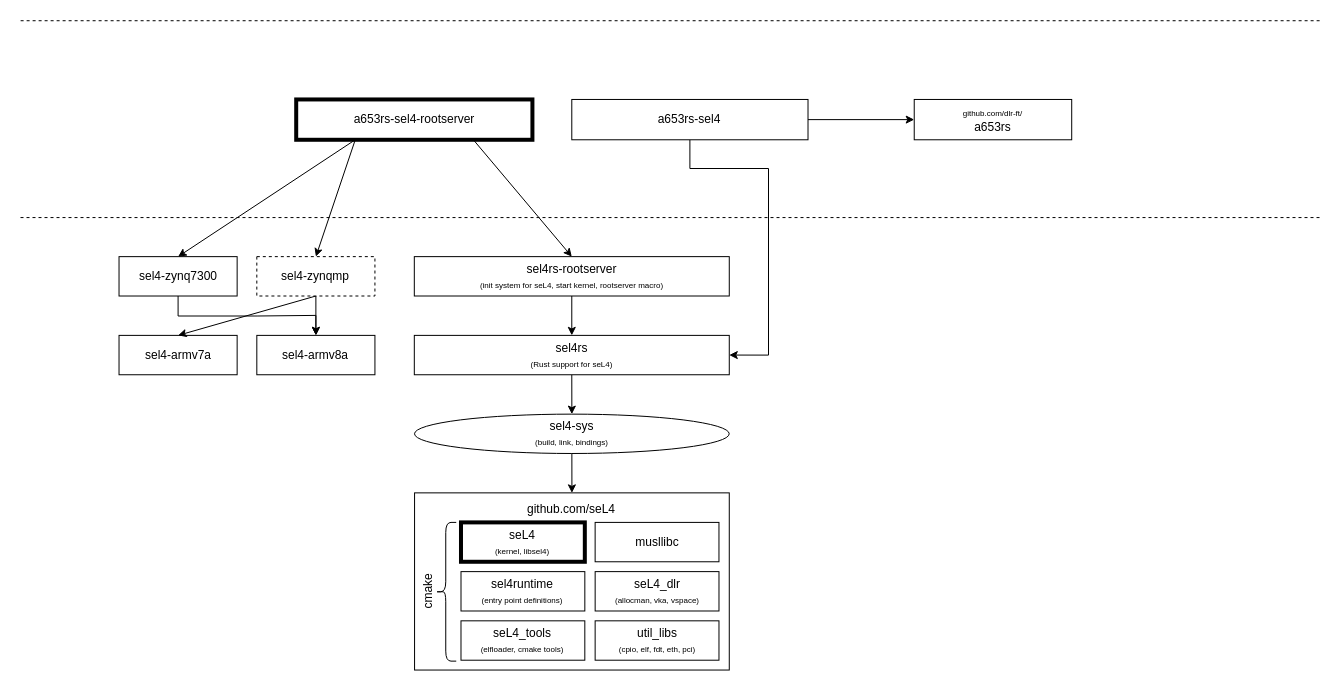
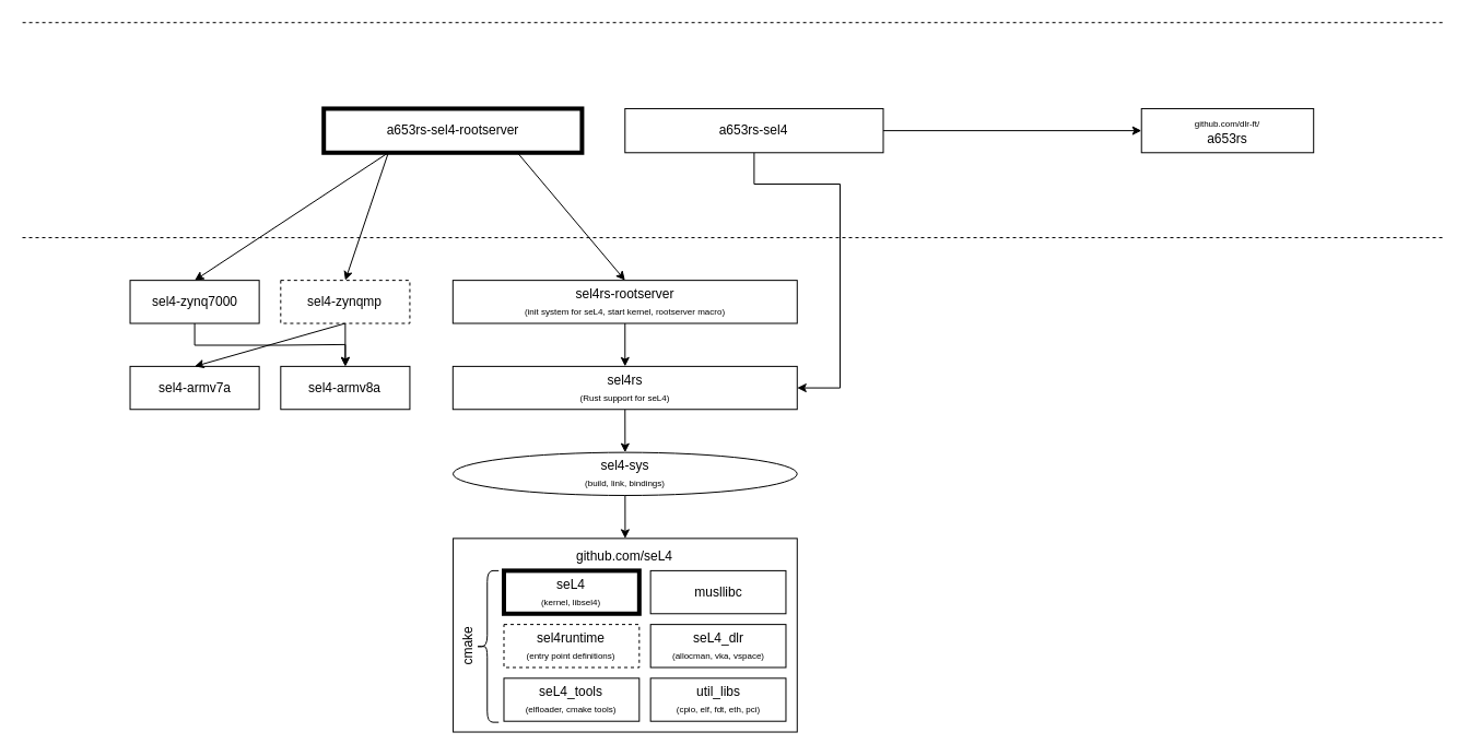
  <mxCell id="0" />
  <mxCell id="1" parent="0" />
  <mxCell id="2" style="edgeStyle=orthogonalEdgeStyle;rounded=0;orthogonalLoop=1;jettySize=auto;html=1;exitX=0.5;exitY=1;exitDx=0;exitDy=0;entryX=0.5;entryY=0;entryDx=0;entryDy=0;" edge="1" parent="1" source="3" target="16"><mxGeometry relative="1" as="geometry"><mxPoint x="532.16" y="482.528" as="targetPoint" /></mxGeometry></mxCell>
  <mxCell id="3" value="sel4-sys&lt;br&gt;&lt;font style=&quot;font-size: 8px;&quot;&gt;(build, link, bindings)&lt;/font&gt;" style="ellipse;whiteSpace=wrap;html=1;" vertex="1" parent="1"><mxGeometry x="414" y="413.63" width="314.72" height="39.37" as="geometry" /></mxCell>
  <mxCell id="4" style="edgeStyle=orthogonalEdgeStyle;rounded=0;orthogonalLoop=1;jettySize=auto;html=1;exitX=0.5;exitY=1;exitDx=0;exitDy=0;entryX=0.5;entryY=0;entryDx=0;entryDy=0;" edge="1" parent="1" source="5" target="26"><mxGeometry relative="1" as="geometry" /></mxCell>
  <mxCell id="5" value="sel4rs-rootserver&lt;br&gt;&lt;font style=&quot;font-size: 8px;&quot;&gt;(init system for seL4, start kernel, rootserver macro)&lt;/font&gt;" style="rounded=0;whiteSpace=wrap;html=1;" vertex="1" parent="1"><mxGeometry x="413.81" y="256.13" width="314.96" height="39.37" as="geometry" /></mxCell>
  <mxCell id="6" style="edgeStyle=orthogonalEdgeStyle;rounded=0;orthogonalLoop=1;jettySize=auto;html=1;exitX=0.5;exitY=1;exitDx=0;exitDy=0;" edge="1" parent="1" source="7" target="12"><mxGeometry relative="1" as="geometry" /></mxCell>
- <mxCell id="7" value="sel4-zynq7300" style="rounded=0;whiteSpace=wrap;html=1;" vertex="1" parent="1"><mxGeometry x="118.53" y="256.14" width="118.11" height="39.37" as="geometry" /></mxCell>
+ <mxCell id="7" value="sel4-zynq7000" style="rounded=0;whiteSpace=wrap;html=1;" vertex="1" parent="1"><mxGeometry x="118.53" y="256.14" width="118.11" height="39.37" as="geometry" /></mxCell>
  <mxCell id="8" value="sel4-armv7a" style="rounded=0;whiteSpace=wrap;html=1;" vertex="1" parent="1"><mxGeometry x="118.53" y="334.88" width="118.11" height="39.37" as="geometry" /></mxCell>
  <mxCell id="9" style="edgeStyle=orthogonalEdgeStyle;rounded=0;orthogonalLoop=1;jettySize=auto;html=1;exitX=0.5;exitY=1;exitDx=0;exitDy=0;entryX=0.5;entryY=0;entryDx=0;entryDy=0;" edge="1" parent="1" source="11" target="12"><mxGeometry relative="1" as="geometry" /></mxCell>
  <mxCell id="10" style="rounded=0;orthogonalLoop=1;jettySize=auto;html=1;exitX=0.5;exitY=1;exitDx=0;exitDy=0;entryX=0.5;entryY=0;entryDx=0;entryDy=0;" edge="1" parent="1" source="11" target="8"><mxGeometry relative="1" as="geometry" /></mxCell>
  <mxCell id="11" value="sel4-zynqmp" style="rounded=0;whiteSpace=wrap;html=1;dashed=1;" vertex="1" parent="1"><mxGeometry x="256.32" y="256.13" width="118.11" height="39.37" as="geometry" /></mxCell>
  <mxCell id="12" value="sel4-armv8a" style="rounded=0;whiteSpace=wrap;html=1;" vertex="1" parent="1"><mxGeometry x="256.32" y="334.88" width="118.11" height="39.37" as="geometry" /></mxCell>
  <mxCell id="13" value="" style="endArrow=none;dashed=1;html=1;rounded=0;" edge="1" parent="1"><mxGeometry width="50" height="50" relative="1" as="geometry"><mxPoint x="20" y="217.07" as="sourcePoint" /><mxPoint x="1319" y="217.07" as="targetPoint" /></mxGeometry></mxCell>
  <mxCell id="14" value="" style="group" vertex="1" connectable="0" parent="1"><mxGeometry x="413.81" y="492.37" width="314.96" height="177.17" as="geometry" /></mxCell>
  <mxCell id="15" value="github.com/seL4" style="text;html=1;strokeColor=none;fillColor=none;align=center;verticalAlign=middle;whiteSpace=wrap;rounded=0;container=0;" vertex="1" parent="14"><mxGeometry x="10.4" y="6.84" width="294.415" height="20.16" as="geometry" /></mxCell>
  <mxCell id="16" value="" style="rounded=0;whiteSpace=wrap;html=1;fillColor=none;container=0;" vertex="1" parent="14"><mxGeometry x="0.25" width="314.71" height="177.17" as="geometry" /></mxCell>
  <mxCell id="17" value="seL4&lt;br&gt;&lt;font style=&quot;font-size: 8px;&quot;&gt;(kernel, libsel4)&lt;/font&gt;" style="rounded=0;whiteSpace=wrap;html=1;container=0;strokeWidth=4;" vertex="1" parent="14"><mxGeometry x="46.678" y="29.53" width="123.827" height="39.37" as="geometry" /></mxCell>
  <mxCell id="18" value="musllibc" style="rounded=0;whiteSpace=wrap;html=1;container=0;" vertex="1" parent="14"><mxGeometry x="180.823" y="29.532" width="123.827" height="39.37" as="geometry" /></mxCell>
- <mxCell id="19" value="sel4runtime&lt;br&gt;&lt;font style=&quot;font-size: 8px;&quot;&gt;(entry point definitions)&lt;/font&gt;" style="rounded=0;whiteSpace=wrap;html=1;container=0;" vertex="1" parent="14"><mxGeometry x="46.685" y="78.747" width="123.827" height="39.37" as="geometry" /></mxCell>
+ <mxCell id="19" value="sel4runtime&lt;br&gt;&lt;font style=&quot;font-size: 8px;&quot;&gt;(entry point definitions)&lt;/font&gt;" style="rounded=0;whiteSpace=wrap;html=1;container=0;dashed=1;" vertex="1" parent="14"><mxGeometry x="46.685" y="78.747" width="123.827" height="39.37" as="geometry" /></mxCell>
  <mxCell id="20" value="seL4_dlr&lt;br&gt;&lt;font style=&quot;font-size: 8px;&quot;&gt;(allocman, vka, vspace)&lt;/font&gt;" style="rounded=0;whiteSpace=wrap;html=1;container=0;" vertex="1" parent="14"><mxGeometry x="180.839" y="78.747" width="123.827" height="39.37" as="geometry" /></mxCell>
  <mxCell id="21" value="util_libs&lt;br&gt;&lt;font style=&quot;font-size: 8px;&quot;&gt;(cpio, elf, fdt, eth, pci)&lt;/font&gt;" style="rounded=0;whiteSpace=wrap;html=1;container=0;" vertex="1" parent="14"><mxGeometry x="180.831" y="127.96" width="123.827" height="39.37" as="geometry" /></mxCell>
  <mxCell id="22" value="seL4_tools&lt;br&gt;&lt;font style=&quot;font-size: 8px;&quot;&gt;(elfloader, cmake tools)&lt;/font&gt;" style="rounded=0;whiteSpace=wrap;html=1;container=0;" vertex="1" parent="14"><mxGeometry x="46.68" y="127.962" width="123.827" height="39.37" as="geometry" /></mxCell>
  <mxCell id="23" value="" style="shape=curlyBracket;whiteSpace=wrap;html=1;rounded=1;labelPosition=left;verticalLabelPosition=middle;align=right;verticalAlign=middle;container=0;" vertex="1" parent="14"><mxGeometry x="20.96" y="29.53" width="20.968" height="138.74" as="geometry" /></mxCell>
  <mxCell id="24" value="cmake" style="text;html=1;align=center;verticalAlign=middle;resizable=0;points=[];autosize=1;strokeColor=none;fillColor=none;rotation=-90;container=0;" vertex="1" parent="14"><mxGeometry x="-15.228" y="84.135" width="59.055" height="29.527" as="geometry" /></mxCell>
  <mxCell id="25" style="edgeStyle=orthogonalEdgeStyle;rounded=0;orthogonalLoop=1;jettySize=auto;html=1;exitX=0.5;exitY=1;exitDx=0;exitDy=0;entryX=0.5;entryY=0;entryDx=0;entryDy=0;" edge="1" parent="1" source="26" target="3"><mxGeometry relative="1" as="geometry" /></mxCell>
  <mxCell id="26" value="sel4rs&lt;br&gt;&lt;font style=&quot;font-size: 8px;&quot;&gt;(Rust support for seL4)&lt;/font&gt;" style="rounded=0;whiteSpace=wrap;html=1;" vertex="1" parent="1"><mxGeometry x="413.81" y="334.88" width="314.96" height="39.37" as="geometry" /></mxCell>
  <mxCell id="27" style="rounded=0;orthogonalLoop=1;jettySize=auto;html=1;exitX=0.25;exitY=1;exitDx=0;exitDy=0;entryX=0.5;entryY=0;entryDx=0;entryDy=0;" edge="1" parent="1" source="30" target="7"><mxGeometry relative="1" as="geometry" /></mxCell>
  <mxCell id="28" style="rounded=0;orthogonalLoop=1;jettySize=auto;html=1;exitX=0.25;exitY=1;exitDx=0;exitDy=0;entryX=0.5;entryY=0;entryDx=0;entryDy=0;" edge="1" parent="1" source="30" target="11"><mxGeometry relative="1" as="geometry" /></mxCell>
  <mxCell id="29" style="rounded=0;orthogonalLoop=1;jettySize=auto;html=1;exitX=0.75;exitY=1;exitDx=0;exitDy=0;entryX=0.5;entryY=0;entryDx=0;entryDy=0;" edge="1" parent="1" source="30" target="5"><mxGeometry relative="1" as="geometry" /></mxCell>
  <mxCell id="30" value="a653rs-sel4-rootserver" style="rounded=0;whiteSpace=wrap;html=1;perimeterSpacing=0;gradientColor=none;strokeWidth=4;" vertex="1" parent="1"><mxGeometry x="295.7" y="98.96" width="236.22" height="40.32" as="geometry" /></mxCell>
  <mxCell id="31" style="rounded=0;orthogonalLoop=1;jettySize=auto;html=1;exitX=0.5;exitY=1;exitDx=0;exitDy=0;entryX=1;entryY=0.5;entryDx=0;entryDy=0;edgeStyle=orthogonalEdgeStyle;" edge="1" parent="1" source="33" target="26"><mxGeometry relative="1" as="geometry"><Array as="points"><mxPoint x="689" y="168" /><mxPoint x="768" y="168" /><mxPoint x="768" y="355" /><mxPoint x="729" y="355" /></Array></mxGeometry></mxCell>
  <mxCell id="32" style="edgeStyle=orthogonalEdgeStyle;rounded=0;orthogonalLoop=1;jettySize=auto;html=1;exitX=1;exitY=0.5;exitDx=0;exitDy=0;entryX=0;entryY=0.5;entryDx=0;entryDy=0;" edge="1" parent="1" source="33" target="34"><mxGeometry relative="1" as="geometry" /></mxCell>
  <mxCell id="33" value="a653rs-sel4" style="rounded=0;whiteSpace=wrap;html=1;perimeterSpacing=0;gradientColor=none;strokeWidth=1;" vertex="1" parent="1"><mxGeometry x="571.293" y="98.962" width="236.22" height="40.32" as="geometry" /></mxCell>
- <mxCell id="34" value="&lt;font style=&quot;font-size: 8px;&quot;&gt;github.com/dlr-ft/&lt;/font&gt;&lt;br&gt;a653rs" style="rounded=0;whiteSpace=wrap;html=1;perimeterSpacing=0;gradientColor=none;strokeWidth=1;" vertex="1" parent="1"><mxGeometry x="913.73" y="98.96" width="157.48" height="40.32" as="geometry" /></mxCell>
+ <mxCell id="34" value="&lt;font style=&quot;font-size: 8px;&quot;&gt;github.com/dlr-ft/&lt;/font&gt;&lt;br&gt;a653rs" style="rounded=0;whiteSpace=wrap;html=1;perimeterSpacing=0;gradientColor=none;strokeWidth=1;" vertex="1" parent="1"><mxGeometry x="1043.73" y="98.96" width="157.48" height="40.32" as="geometry" /></mxCell>
  <mxCell id="35" value="" style="endArrow=none;dashed=1;html=1;rounded=0;" edge="1" parent="1"><mxGeometry width="50" height="50" relative="1" as="geometry"><mxPoint x="20.112" y="20.222" as="sourcePoint" /><mxPoint x="1319.112" y="20.222" as="targetPoint" /></mxGeometry></mxCell>
